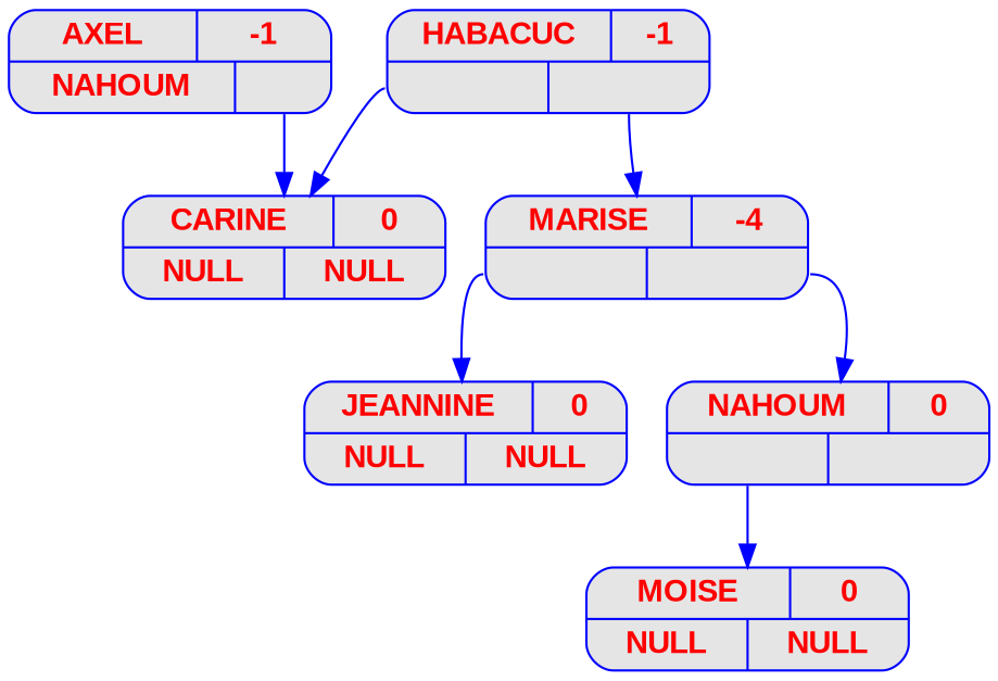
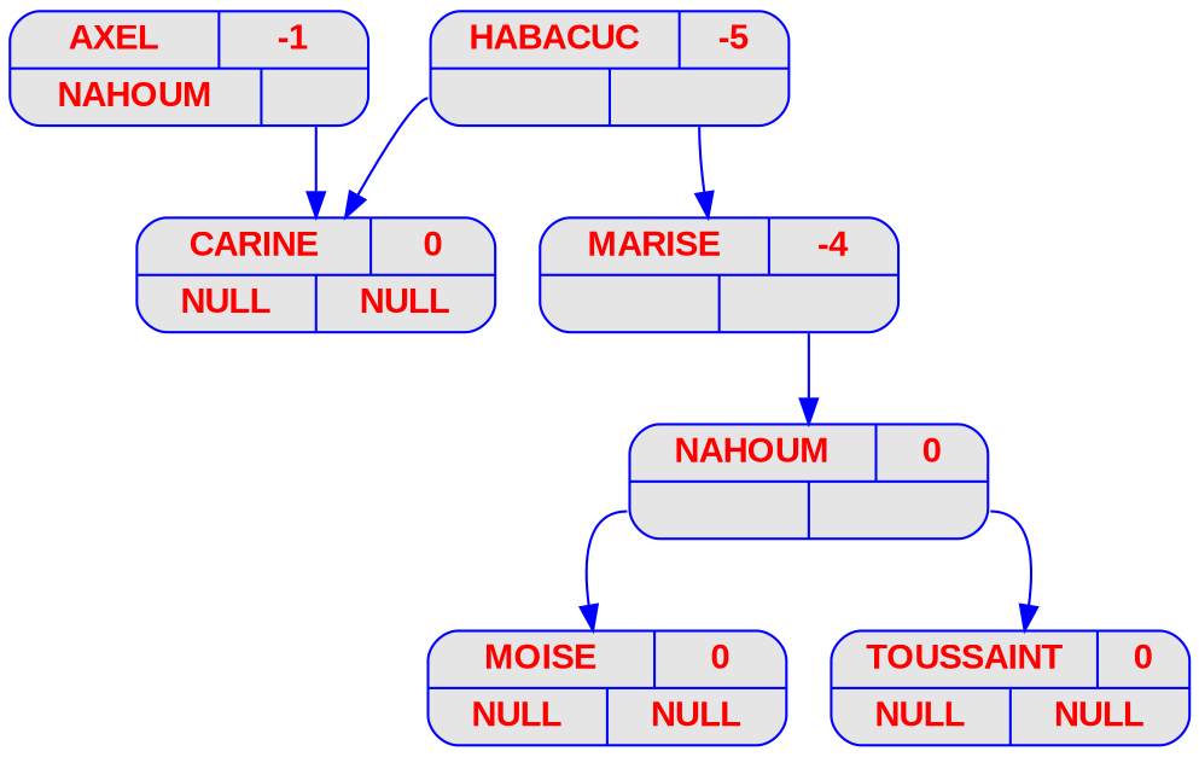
  digraph {
    node [color=blue fillcolor=grey90 fontcolor=red fontname="Arial bold" fontsize=14 shape=record style="rounded, filled"]
    edge [color=blue tailport=d]
-   n1 [label="{{<c> HABACUC\n | <b> -1}| { <g> | <d>}}" width=2]
+   n1 [label="{{<c> HABACUC\n | <b> -5}| { <g> | <d>}}" width=2]
    n2 [label="{{<c> MARISE\n | <b> -4}| { <g> | <d>}}" width=2]
    n3 [label="{{<c> CARINE\n | <b> 0}| { <g> NULL | <d> NULL}}" width=2]
    n4 [label="{{<c> AXEL\n | <b> -1}| { <g> NAHOUM | <d> }}" width=2]
-   n5 [label="{{<c> JEANNINE\n | <b> 0}| { <g> NULL | <d> NULL}}" width=2]
    n6 [label="{{<c> NAHOUM\n | <b> 0}| { <g> | <d>}}" width=2]
    n7 [label="{{<c> MOISE\n | <b> 0}| { <g> NULL | <d> NULL}}" width=2]
+   n8 [label="{{<c> TOUSSAINT\n | <b> 0}| { <g> NULL | <d> NULL}}" width=2]
    n1 -> n2
    n1 -> n3 [tailport=g]
-   n2 -> n5 [tailport=g]
    n2 -> n6
    n4 -> n3
    n6 -> n7 [tailport=g]
+   n6 -> n8
  }
